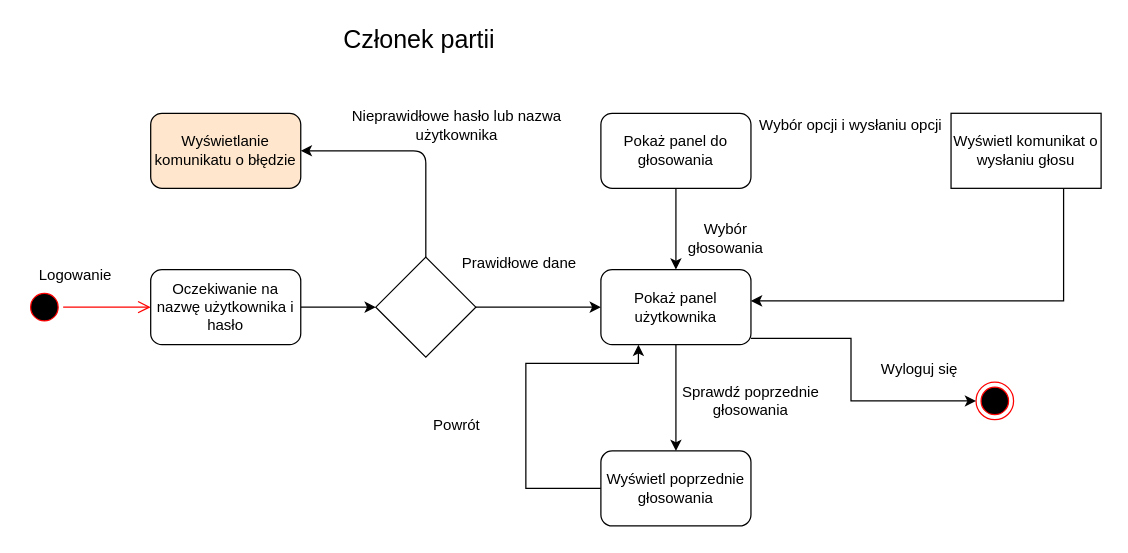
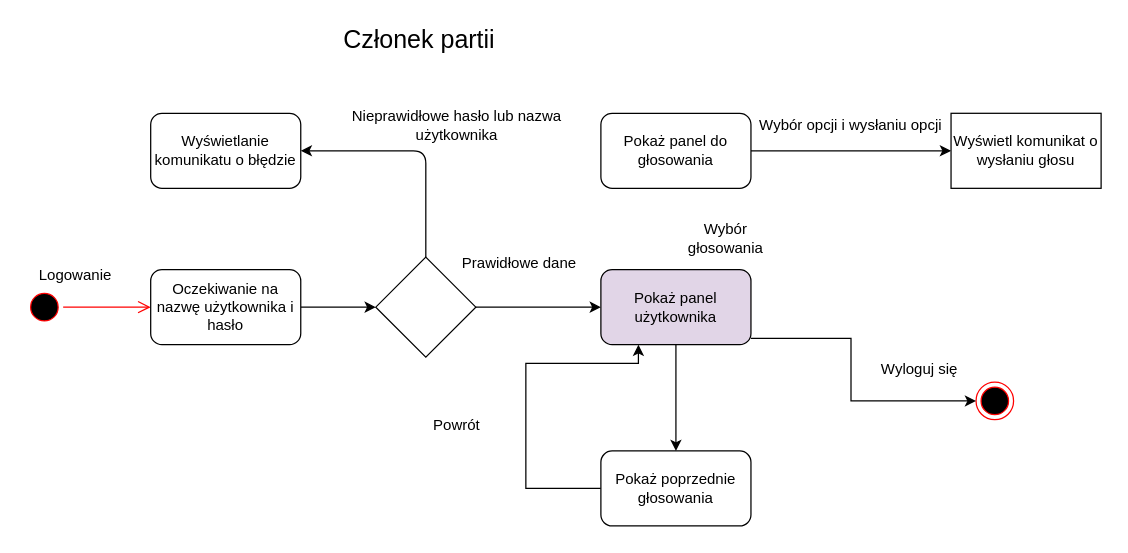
  <mxCell id="0" />
  <mxCell id="1" parent="0" />
  <mxCell id="2" value="" style="ellipse;html=1;shape=startState;fillColor=#000000;strokeColor=#ff0000;" parent="1" vertex="1"><mxGeometry x="20" y="230" width="30" height="30" as="geometry" /></mxCell>
  <mxCell id="3" value="" style="edgeStyle=orthogonalEdgeStyle;html=1;verticalAlign=bottom;endArrow=open;endSize=8;strokeColor=#ff0000;" parent="1" source="2" target="6" edge="1"><mxGeometry relative="1" as="geometry"><mxPoint x="150" y="245" as="targetPoint" /></mxGeometry></mxCell>
  <mxCell id="4" value="" style="ellipse;html=1;shape=endState;fillColor=#000000;strokeColor=#ff0000;" parent="1" vertex="1"><mxGeometry x="780" y="305" width="30" height="30" as="geometry" /></mxCell>
  <mxCell id="5" value="" style="edgeStyle=orthogonalEdgeStyle;rounded=0;orthogonalLoop=1;jettySize=auto;html=1;fontSize=20;" parent="1" source="6" target="9" edge="1"><mxGeometry relative="1" as="geometry" /></mxCell>
  <mxCell id="6" value="Oczekiwanie na nazwę użytkownika i hasło" style="rounded=1;whiteSpace=wrap;html=1;" parent="1" vertex="1"><mxGeometry x="120" y="215" width="120" height="60" as="geometry" /></mxCell>
  <mxCell id="7" value="Członek partii" style="text;html=1;strokeColor=none;fillColor=none;align=center;verticalAlign=middle;whiteSpace=wrap;rounded=0;fontSize=20;" parent="1" vertex="1"><mxGeometry x="200" y="20" width="270" height="20" as="geometry" /></mxCell>
  <mxCell id="8" value="" style="edgeStyle=orthogonalEdgeStyle;rounded=0;orthogonalLoop=1;jettySize=auto;html=1;fontSize=12;" parent="1" source="9" target="15" edge="1"><mxGeometry relative="1" as="geometry" /></mxCell>
  <mxCell id="9" value="" style="rhombus;whiteSpace=wrap;html=1;fontSize=20;" parent="1" vertex="1"><mxGeometry x="300" y="205" width="80" height="80" as="geometry" /></mxCell>
  <mxCell id="10" value="Nieprawidłowe hasło lub nazwa użytkownika" style="text;html=1;strokeColor=none;fillColor=none;align=center;verticalAlign=middle;whiteSpace=wrap;rounded=0;fontSize=12;" parent="1" vertex="1"><mxGeometry x="260" y="70" width="210" height="60" as="geometry" /></mxCell>
  <mxCell id="11" value="" style="endArrow=classic;html=1;fontSize=12;exitX=0.5;exitY=0;exitDx=0;exitDy=0;" parent="1" source="9" target="12" edge="1"><mxGeometry width="50" height="50" relative="1" as="geometry"><mxPoint x="320" y="260" as="sourcePoint" /><mxPoint x="270" y="120" as="targetPoint" /><Array as="points"><mxPoint x="340" y="120" /></Array></mxGeometry></mxCell>
- <mxCell id="12" value="Wyświetlanie komunikatu o błędzie" style="rounded=1;whiteSpace=wrap;html=1;fillColor=#ffe6cc;" parent="1" vertex="1"><mxGeometry x="120" y="90" width="120" height="60" as="geometry" /></mxCell>
+ <mxCell id="12" value="Wyświetlanie komunikatu o błędzie" style="rounded=1;whiteSpace=wrap;html=1;" parent="1" vertex="1"><mxGeometry x="120" y="90" width="120" height="60" as="geometry" /></mxCell>
  <mxCell id="13" value="" style="edgeStyle=orthogonalEdgeStyle;rounded=0;orthogonalLoop=1;jettySize=auto;html=1;fontSize=12;" parent="1" source="15" target="24" edge="1"><mxGeometry relative="1" as="geometry" /></mxCell>
  <mxCell id="14" value="" style="edgeStyle=orthogonalEdgeStyle;rounded=0;orthogonalLoop=1;jettySize=auto;html=1;fontSize=12;entryX=0;entryY=0.5;entryDx=0;entryDy=0;" parent="1" source="15" target="4" edge="1"><mxGeometry relative="1" as="geometry"><mxPoint x="680" y="245" as="targetPoint" /><Array as="points"><mxPoint x="680" y="270" /><mxPoint x="680" y="320" /></Array></mxGeometry></mxCell>
- <mxCell id="15" value="Pokaż panel użytkownika" style="rounded=1;whiteSpace=wrap;html=1;" parent="1" vertex="1"><mxGeometry x="480" y="215" width="120" height="60" as="geometry" /></mxCell>
+ <mxCell id="15" value="Pokaż panel użytkownika" style="rounded=1;whiteSpace=wrap;html=1;fillColor=#e1d5e7;" parent="1" vertex="1"><mxGeometry x="480" y="215" width="120" height="60" as="geometry" /></mxCell>
  <mxCell id="16" value="Prawidłowe dane" style="text;html=1;strokeColor=none;fillColor=none;align=center;verticalAlign=middle;whiteSpace=wrap;rounded=0;fontSize=12;" parent="1" vertex="1"><mxGeometry x="310" y="180" width="210" height="60" as="geometry" /></mxCell>
- <mxCell id="17" value="" style="edgeStyle=orthogonalEdgeStyle;rounded=0;orthogonalLoop=1;jettySize=auto;html=1;fontSize=12;" parent="1" source="18" target="15" edge="1"><mxGeometry relative="1" as="geometry" /></mxCell>
+ <mxCell id="17" value="" style="edgeStyle=orthogonalEdgeStyle;rounded=0;orthogonalLoop=1;jettySize=auto;html=1;fontSize=12;" parent="1" source="18" target="20" edge="1"><mxGeometry relative="1" as="geometry" /></mxCell>
  <mxCell id="18" value="Pokaż panel do głosowania" style="rounded=1;whiteSpace=wrap;html=1;" parent="1" vertex="1"><mxGeometry x="480" y="90" width="120" height="60" as="geometry" /></mxCell>
- <mxCell id="19" value="" style="edgeStyle=orthogonalEdgeStyle;rounded=0;orthogonalLoop=1;jettySize=auto;html=1;fontSize=12;" parent="1" source="20" target="15" edge="1"><mxGeometry relative="1" as="geometry"><mxPoint x="820" y="240" as="targetPoint" /><Array as="points"><mxPoint x="850" y="240" /></Array></mxGeometry></mxCell>
  <mxCell id="20" value="Wyświetl komunikat o wysłaniu głosu" style="whiteSpace=wrap;html=1;rounded=0;" parent="1" vertex="1"><mxGeometry x="760" y="90" width="120" height="60" as="geometry" /></mxCell>
  <mxCell id="21" value="Wybór głosowania" style="text;html=1;strokeColor=none;fillColor=none;align=center;verticalAlign=middle;whiteSpace=wrap;rounded=0;fontSize=12;" parent="1" vertex="1"><mxGeometry x="550" y="180" width="60" height="20" as="geometry" /></mxCell>
  <mxCell id="22" value="Wybór opcji i wysłaniu opcji" style="text;html=1;strokeColor=none;fillColor=none;align=center;verticalAlign=middle;whiteSpace=wrap;rounded=0;fontSize=12;" parent="1" vertex="1"><mxGeometry x="600" y="90" width="160" height="20" as="geometry" /></mxCell>
  <mxCell id="23" value="" style="edgeStyle=orthogonalEdgeStyle;rounded=0;orthogonalLoop=1;jettySize=auto;html=1;fontSize=12;entryX=0.25;entryY=1;entryDx=0;entryDy=0;" parent="1" source="24" target="15" edge="1"><mxGeometry relative="1" as="geometry"><mxPoint x="460" y="290" as="targetPoint" /><Array as="points"><mxPoint x="420" y="390" /><mxPoint x="420" y="290" /><mxPoint x="510" y="290" /></Array></mxGeometry></mxCell>
- <mxCell id="24" value="Wyświetl poprzednie głosowania" style="rounded=1;whiteSpace=wrap;html=1;fontSize=12;" parent="1" vertex="1"><mxGeometry x="480" y="360" width="120" height="60" as="geometry" /></mxCell>
- <mxCell id="25" value="Sprawdź poprzednie głosowania" style="text;html=1;strokeColor=none;fillColor=none;align=center;verticalAlign=middle;whiteSpace=wrap;rounded=0;fontSize=12;" parent="1" vertex="1"><mxGeometry x="520" y="310" width="160" height="20" as="geometry" /></mxCell>
+ <mxCell id="24" value="Pokaż poprzednie głosowania" style="rounded=1;whiteSpace=wrap;html=1;fontSize=12;" parent="1" vertex="1"><mxGeometry x="480" y="360" width="120" height="60" as="geometry" /></mxCell>
  <mxCell id="26" value="Powrót" style="text;html=1;strokeColor=none;fillColor=none;align=center;verticalAlign=middle;whiteSpace=wrap;rounded=0;fontSize=12;" parent="1" vertex="1"><mxGeometry x="345" y="330" width="40" height="20" as="geometry" /></mxCell>
  <mxCell id="27" value="Logowanie" style="text;html=1;strokeColor=none;fillColor=none;align=center;verticalAlign=middle;whiteSpace=wrap;rounded=0;fontSize=12;" parent="1" vertex="1"><mxGeometry x="40" y="210" width="40" height="20" as="geometry" /></mxCell>
  <mxCell id="28" value="Wyloguj się" style="text;html=1;strokeColor=none;fillColor=none;align=center;verticalAlign=middle;whiteSpace=wrap;rounded=0;fontSize=12;" parent="1" vertex="1"><mxGeometry x="690" y="285" width="90" height="20" as="geometry" /></mxCell>
